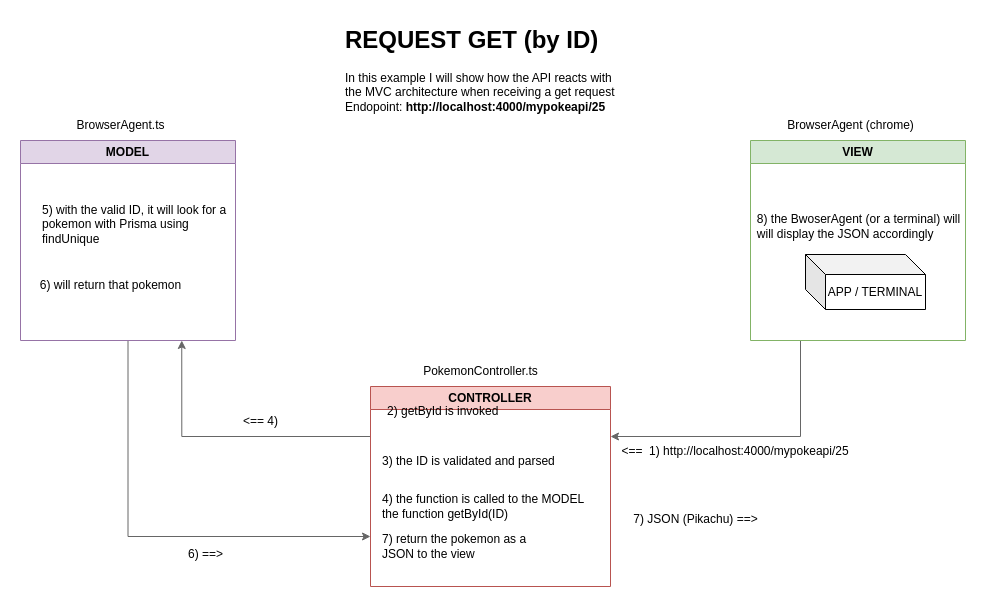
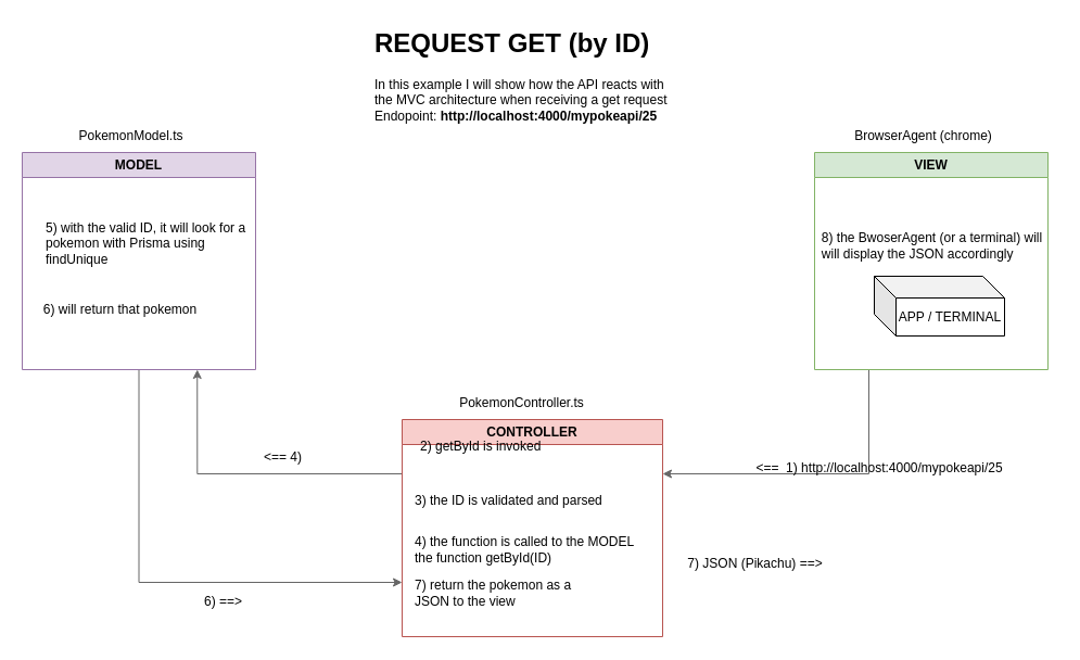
  <mxCell id="0" />
  <mxCell id="1" parent="0" />
  <mxCell id="2" style="edgeStyle=orthogonalEdgeStyle;rounded=0;orthogonalLoop=1;jettySize=auto;html=1;exitX=0.5;exitY=1;exitDx=0;exitDy=0;entryX=1;entryY=0.25;entryDx=0;entryDy=0;fillColor=#f5f5f5;strokeColor=#666666;" parent="1" target="11" edge="1"><mxGeometry relative="1" as="geometry"><mxPoint x="800" y="340" as="sourcePoint" /><mxPoint x="570" y="436" as="targetPoint" /><Array as="points"><mxPoint x="800" y="436" /></Array></mxGeometry></mxCell>
  <mxCell id="3" value="VIEW" style="swimlane;whiteSpace=wrap;html=1;startSize=23;fillColor=#d5e8d4;strokeColor=#82b366;" parent="1" vertex="1"><mxGeometry x="750" y="140" width="215" height="200" as="geometry" /></mxCell>
  <mxCell id="4" value="&lt;div style=&quot;text-align: left;&quot;&gt;&lt;div&gt;8) the BwoserAgent (or a terminal) will&lt;/div&gt;&lt;div&gt;will display the JSON accordingly&lt;/div&gt;&lt;/div&gt;" style="text;html=1;align=center;verticalAlign=middle;resizable=0;points=[];autosize=1;strokeColor=none;fillColor=none;" parent="3" vertex="1"><mxGeometry x="-7.5" y="66" width="230" height="40" as="geometry" /></mxCell>
  <mxCell id="5" value="APP / TERMINAL" style="shape=cube;whiteSpace=wrap;html=1;boundedLbl=1;backgroundOutline=1;darkOpacity=0.05;darkOpacity2=0.1;" parent="3" vertex="1"><mxGeometry x="55" y="114" width="120" height="55" as="geometry" /></mxCell>
  <mxCell id="6" style="edgeStyle=orthogonalEdgeStyle;rounded=0;orthogonalLoop=1;jettySize=auto;html=1;exitX=0.5;exitY=1;exitDx=0;exitDy=0;entryX=0;entryY=0.75;entryDx=0;entryDy=0;fillColor=#f5f5f5;strokeColor=#666666;" parent="1" source="7" target="11" edge="1"><mxGeometry relative="1" as="geometry" /></mxCell>
  <mxCell id="7" value="MODEL" style="swimlane;whiteSpace=wrap;html=1;fillColor=#e1d5e7;strokeColor=#9673a6;" parent="1" vertex="1"><mxGeometry x="20" y="140" width="215" height="200" as="geometry" /></mxCell>
  <mxCell id="8" value="&lt;div&gt;5) with the valid ID, it will look for a&lt;/div&gt;&lt;div&gt;pokemon with Prisma using&lt;/div&gt;&lt;div&gt;findUnique&lt;/div&gt;" style="text;html=1;align=left;verticalAlign=middle;resizable=0;points=[];autosize=1;strokeColor=none;fillColor=none;" parent="7" vertex="1"><mxGeometry x="20" y="54" width="210" height="60" as="geometry" /></mxCell>
  <mxCell id="9" value="6) will return that pokemon" style="text;html=1;align=center;verticalAlign=middle;resizable=0;points=[];autosize=1;strokeColor=none;fillColor=none;" parent="7" vertex="1"><mxGeometry x="10" y="130" width="160" height="30" as="geometry" /></mxCell>
  <mxCell id="10" style="edgeStyle=orthogonalEdgeStyle;rounded=0;orthogonalLoop=1;jettySize=auto;html=1;exitX=0;exitY=0.25;exitDx=0;exitDy=0;entryX=0.75;entryY=1;entryDx=0;entryDy=0;fillColor=#f5f5f5;strokeColor=#666666;" parent="1" source="11" target="7" edge="1"><mxGeometry relative="1" as="geometry" /></mxCell>
  <mxCell id="11" value="CONTROLLER" style="swimlane;whiteSpace=wrap;html=1;fillColor=#f8cecc;strokeColor=#b85450;" parent="1" vertex="1"><mxGeometry x="370" y="386" width="240" height="200" as="geometry" /></mxCell>
  <mxCell id="12" value="2) getById is invoked" style="text;html=1;align=left;verticalAlign=middle;resizable=0;points=[];autosize=1;strokeColor=none;fillColor=none;" parent="11" vertex="1"><mxGeometry x="15" y="10" width="130" height="30" as="geometry" /></mxCell>
  <mxCell id="13" value="3) the ID is validated and parsed" style="text;html=1;align=left;verticalAlign=middle;resizable=0;points=[];autosize=1;strokeColor=none;fillColor=none;" parent="11" vertex="1"><mxGeometry x="10" y="60" width="200" height="30" as="geometry" /></mxCell>
  <mxCell id="14" value="&lt;div&gt;7) return the pokemon as a&amp;nbsp;&lt;/div&gt;&lt;div&gt;JSON to the view&lt;/div&gt;" style="text;html=1;align=left;verticalAlign=middle;resizable=0;points=[];autosize=1;strokeColor=none;fillColor=none;" parent="11" vertex="1"><mxGeometry x="10" y="140" width="170" height="40" as="geometry" /></mxCell>
  <mxCell id="15" value="&lt;div&gt;4) the function is called to the MODEL&lt;/div&gt;&lt;div&gt;the function getById(ID)&lt;/div&gt;" style="text;html=1;align=left;verticalAlign=middle;resizable=0;points=[];autosize=1;strokeColor=none;fillColor=none;" vertex="1" parent="11"><mxGeometry x="10" y="100" width="230" height="40" as="geometry" /></mxCell>
  <mxCell id="16" value="&lt;h1&gt;REQUEST GET (by ID)&lt;/h1&gt;&lt;p&gt;In this example I will show how the API reacts with the MVC architecture when receiving a get request Endopoint: &lt;b&gt;http://localhost:4000/mypokeapi/25&lt;/b&gt;&lt;/p&gt;" style="text;html=1;strokeColor=none;fillColor=none;spacing=5;spacingTop=-20;whiteSpace=wrap;overflow=hidden;rounded=0;" parent="1" vertex="1"><mxGeometry x="340" y="20" width="290" height="120" as="geometry" /></mxCell>
- <mxCell id="17" value="&amp;lt;==&amp;nbsp; 1) http://localhost:4000/mypokeapi/25" style="text;html=1;strokeColor=none;fillColor=none;align=center;verticalAlign=middle;whiteSpace=wrap;rounded=0;" parent="1" vertex="1"><mxGeometry x="620" y="436" width="230" height="30" as="geometry" /></mxCell>
+ <mxCell id="17" value="&amp;lt;==&amp;nbsp; 1) http://localhost:4000/mypokeapi/25" style="text;html=1;strokeColor=none;fillColor=none;align=center;verticalAlign=middle;whiteSpace=wrap;rounded=0;" parent="1" vertex="1"><mxGeometry x="695" y="416" width="230" height="30" as="geometry" /></mxCell>
  <mxCell id="18" value="PokemonController.ts" style="text;html=1;align=center;verticalAlign=middle;resizable=0;points=[];autosize=1;strokeColor=none;fillColor=none;" parent="1" vertex="1"><mxGeometry x="410" y="356" width="140" height="30" as="geometry" /></mxCell>
- <mxCell id="19" value="BrowserAgent.ts" style="text;html=1;align=center;verticalAlign=middle;resizable=0;points=[];autosize=1;strokeColor=none;fillColor=none;" parent="1" vertex="1"><mxGeometry x="60" y="110" width="120" height="30" as="geometry" /></mxCell>
+ <mxCell id="19" value="PokemonModel.ts" style="text;html=1;align=center;verticalAlign=middle;resizable=0;points=[];autosize=1;strokeColor=none;fillColor=none;" parent="1" vertex="1"><mxGeometry x="60" y="110" width="120" height="30" as="geometry" /></mxCell>
  <mxCell id="20" value="BrowserAgent (chrome)" style="text;html=1;align=center;verticalAlign=middle;resizable=0;points=[];autosize=1;strokeColor=none;fillColor=none;" parent="1" vertex="1"><mxGeometry x="775" y="110" width="150" height="30" as="geometry" /></mxCell>
  <mxCell id="21" value="&amp;lt;== 4)" style="text;html=1;align=center;verticalAlign=middle;resizable=0;points=[];autosize=1;strokeColor=none;fillColor=none;" parent="1" vertex="1"><mxGeometry x="230" y="406" width="60" height="30" as="geometry" /></mxCell>
  <mxCell id="22" value="6) ==&amp;gt;" style="text;html=1;align=center;verticalAlign=middle;resizable=0;points=[];autosize=1;strokeColor=none;fillColor=none;" parent="1" vertex="1"><mxGeometry x="175" y="539" width="60" height="30" as="geometry" /></mxCell>
  <mxCell id="23" value="7) JSON (Pikachu) ==&amp;gt;" style="text;html=1;align=center;verticalAlign=middle;resizable=0;points=[];autosize=1;strokeColor=none;fillColor=none;" parent="1" vertex="1"><mxGeometry x="620" y="504" width="150" height="30" as="geometry" /></mxCell>
